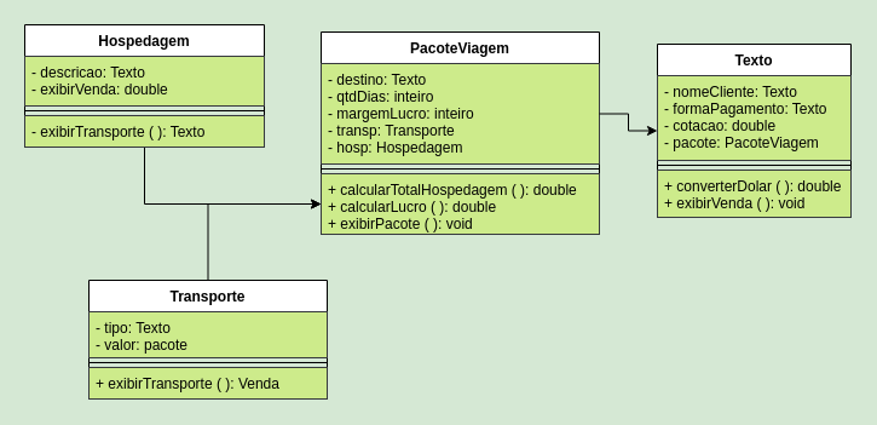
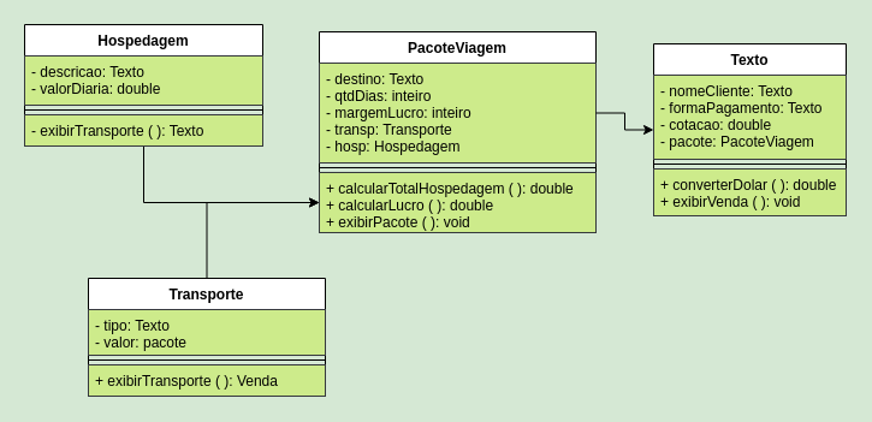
  <mxCell id="0" />
  <mxCell id="1" parent="0" />
  <mxCell id="2" value="" style="edgeStyle=orthogonalEdgeStyle;rounded=0;orthogonalLoop=1;jettySize=auto;html=1;" edge="1" parent="1" source="3" target="15"><mxGeometry relative="1" as="geometry" /></mxCell>
  <mxCell id="3" value="Transporte" style="swimlane;fontStyle=1;align=center;verticalAlign=top;childLayout=stackLayout;horizontal=1;startSize=26;horizontalStack=0;resizeParent=1;resizeParentMax=0;resizeLast=0;collapsible=1;marginBottom=0;fontFamily=Helvetica;" parent="1" vertex="1"><mxGeometry x="73" y="231" width="197" height="98" as="geometry" /></mxCell>
  <mxCell id="4" value="- tipo: Texto&#10;- valor: pacote&#10;" style="text;strokeColor=#36393d;fillColor=#cdeb8b;align=left;verticalAlign=top;spacingLeft=4;spacingRight=4;overflow=hidden;rotatable=0;points=[[0,0.5],[1,0.5]];portConstraint=eastwest;" parent="3" vertex="1"><mxGeometry y="26" width="197" height="38" as="geometry" /></mxCell>
  <mxCell id="5" value="" style="line;strokeWidth=1;fillColor=default;align=left;verticalAlign=middle;spacingTop=-1;spacingLeft=3;spacingRight=3;rotatable=0;labelPosition=right;points=[];portConstraint=eastwest;strokeColor=inherit;" parent="3" vertex="1"><mxGeometry y="64" width="197" height="8" as="geometry" /></mxCell>
  <mxCell id="6" value="+ exibirTransporte ( ): Venda" style="text;strokeColor=#36393d;fillColor=#cdeb8b;align=left;verticalAlign=top;spacingLeft=4;spacingRight=4;overflow=hidden;rotatable=0;points=[[0,0.5],[1,0.5]];portConstraint=eastwest;" parent="3" vertex="1"><mxGeometry y="72" width="197" height="26" as="geometry" /></mxCell>
  <mxCell id="7" value="" style="edgeStyle=orthogonalEdgeStyle;rounded=0;orthogonalLoop=1;jettySize=auto;html=1;" edge="1" parent="1" source="8" target="15"><mxGeometry relative="1" as="geometry" /></mxCell>
  <mxCell id="8" value="Hospedagem" style="swimlane;fontStyle=1;align=center;verticalAlign=top;childLayout=stackLayout;horizontal=1;startSize=26;horizontalStack=0;resizeParent=1;resizeParentMax=0;resizeLast=0;collapsible=1;marginBottom=0;fontFamily=Helvetica;" parent="1" vertex="1"><mxGeometry x="20" y="20" width="198" height="101" as="geometry" /></mxCell>
- <mxCell id="9" value="- descricao: Texto&#10;- exibirVenda: double&#10;" style="text;strokeColor=#36393d;fillColor=#cdeb8b;align=left;verticalAlign=top;spacingLeft=4;spacingRight=4;overflow=hidden;rotatable=0;points=[[0,0.5],[1,0.5]];portConstraint=eastwest;" parent="8" vertex="1"><mxGeometry y="26" width="198" height="41" as="geometry" /></mxCell>
+ <mxCell id="9" value="- descricao: Texto&#10;- valorDiaria: double&#10;" style="text;strokeColor=#36393d;fillColor=#cdeb8b;align=left;verticalAlign=top;spacingLeft=4;spacingRight=4;overflow=hidden;rotatable=0;points=[[0,0.5],[1,0.5]];portConstraint=eastwest;" parent="8" vertex="1"><mxGeometry y="26" width="198" height="41" as="geometry" /></mxCell>
  <mxCell id="10" value="" style="line;strokeWidth=1;fillColor=default;align=left;verticalAlign=middle;spacingTop=-1;spacingLeft=3;spacingRight=3;rotatable=0;labelPosition=right;points=[];portConstraint=eastwest;strokeColor=inherit;" parent="8" vertex="1"><mxGeometry y="67" width="198" height="8" as="geometry" /></mxCell>
  <mxCell id="11" value="- exibirTransporte ( ): Texto" style="text;strokeColor=#36393d;fillColor=#cdeb8b;align=left;verticalAlign=top;spacingLeft=4;spacingRight=4;overflow=hidden;rotatable=0;points=[[0,0.5],[1,0.5]];portConstraint=eastwest;" parent="8" vertex="1"><mxGeometry y="75" width="198" height="26" as="geometry" /></mxCell>
  <mxCell id="12" value="PacoteViagem" style="swimlane;fontStyle=1;align=center;verticalAlign=top;childLayout=stackLayout;horizontal=1;startSize=26;horizontalStack=0;resizeParent=1;resizeParentMax=0;resizeLast=0;collapsible=1;marginBottom=0;fontFamily=Helvetica;" parent="1" vertex="1"><mxGeometry x="265" y="26" width="230" height="167" as="geometry" /></mxCell>
  <mxCell id="13" value="- destino: Texto&#10;- qtdDias: inteiro&#10;- margemLucro: inteiro&#10;- transp: Transporte&#10;- hosp: Hospedagem&#10;&#10;&#10;&#10;" style="text;strokeColor=#36393d;fillColor=#cdeb8b;align=left;verticalAlign=top;spacingLeft=4;spacingRight=4;overflow=hidden;rotatable=0;points=[[0,0.5],[1,0.5]];portConstraint=eastwest;" parent="12" vertex="1"><mxGeometry y="26" width="230" height="83" as="geometry" /></mxCell>
  <mxCell id="14" value="" style="line;strokeWidth=1;fillColor=default;align=left;verticalAlign=middle;spacingTop=-1;spacingLeft=3;spacingRight=3;rotatable=0;labelPosition=right;points=[];portConstraint=eastwest;strokeColor=inherit;" parent="12" vertex="1"><mxGeometry y="109" width="230" height="8" as="geometry" /></mxCell>
  <mxCell id="15" value="+ calcularTotalHospedagem ( ): double&#10;+ calcularLucro ( ): double&#10;+ exibirPacote ( ): void&#10;&#10;&#10;" style="text;strokeColor=#36393d;fillColor=#cdeb8b;align=left;verticalAlign=top;spacingLeft=4;spacingRight=4;overflow=hidden;rotatable=0;points=[[0,0.5],[1,0.5]];portConstraint=eastwest;" parent="12" vertex="1"><mxGeometry y="117" width="230" height="50" as="geometry" /></mxCell>
  <mxCell id="16" value="Texto" style="swimlane;fontStyle=1;align=center;verticalAlign=top;childLayout=stackLayout;horizontal=1;startSize=26;horizontalStack=0;resizeParent=1;resizeParentMax=0;resizeLast=0;collapsible=1;marginBottom=0;fontFamily=Helvetica;" parent="1" vertex="1"><mxGeometry x="543" y="36" width="160" height="143" as="geometry" /></mxCell>
  <mxCell id="17" value="- nomeCliente: Texto&#10;- formaPagamento: Texto&#10;- cotacao: double&#10;- pacote: PacoteViagem&#10;&#10;&#10;" style="text;strokeColor=#36393d;fillColor=#cdeb8b;align=left;verticalAlign=top;spacingLeft=4;spacingRight=4;overflow=hidden;rotatable=0;points=[[0,0.5],[1,0.5]];portConstraint=eastwest;" parent="16" vertex="1"><mxGeometry y="26" width="160" height="70" as="geometry" /></mxCell>
  <mxCell id="18" value="" style="line;strokeWidth=1;fillColor=default;align=left;verticalAlign=middle;spacingTop=-1;spacingLeft=3;spacingRight=3;rotatable=0;labelPosition=right;points=[];portConstraint=eastwest;strokeColor=inherit;" parent="16" vertex="1"><mxGeometry y="96" width="160" height="8" as="geometry" /></mxCell>
  <mxCell id="19" value="+ converterDolar ( ): double&#10;+ exibirVenda ( ): void&#10;" style="text;strokeColor=#36393d;fillColor=#cdeb8b;align=left;verticalAlign=top;spacingLeft=4;spacingRight=4;overflow=hidden;rotatable=0;points=[[0,0.5],[1,0.5]];portConstraint=eastwest;" parent="16" vertex="1"><mxGeometry y="104" width="160" height="39" as="geometry" /></mxCell>
  <mxCell id="20" value="" style="edgeStyle=orthogonalEdgeStyle;rounded=0;orthogonalLoop=1;jettySize=auto;html=1;entryX=0;entryY=0.5;entryDx=0;entryDy=0;" edge="1" parent="1" source="13" target="16"><mxGeometry relative="1" as="geometry" /></mxCell>
